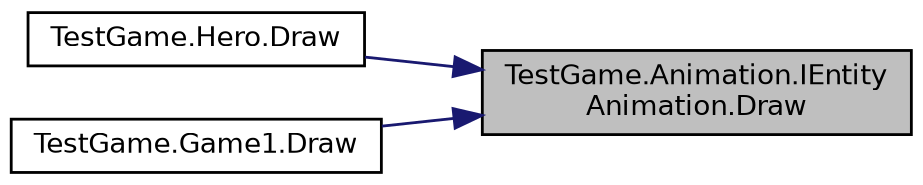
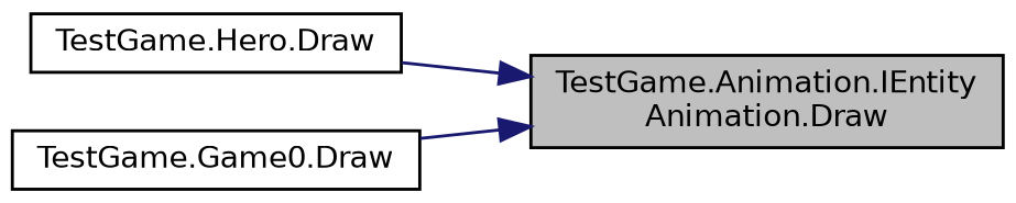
  digraph {
    rankdir=RL
    node [color=black fillcolor=white fontname=Helvetica fontsize=10 shape=record style=filled]
    edge [color=midnightblue dir=back fontname=Helvetica fontsize=10 labelfontname=Helvetica labelfontsize=10 style=solid]
    n1 [fillcolor=grey75 fontcolor=black height=0.2 label="TestGame.Animation.IEntity\lAnimation.Draw" width=0.4]
    n2 [height=0.2 label="TestGame.Hero.Draw" width=0.4]
-   n3 [height=0.2 label="TestGame.Game1.Draw" width=0.4]
+   n3 [height=0.2 label="TestGame.Game0.Draw" width=0.4]
    n1 -> n2
    n1 -> n3
  }
